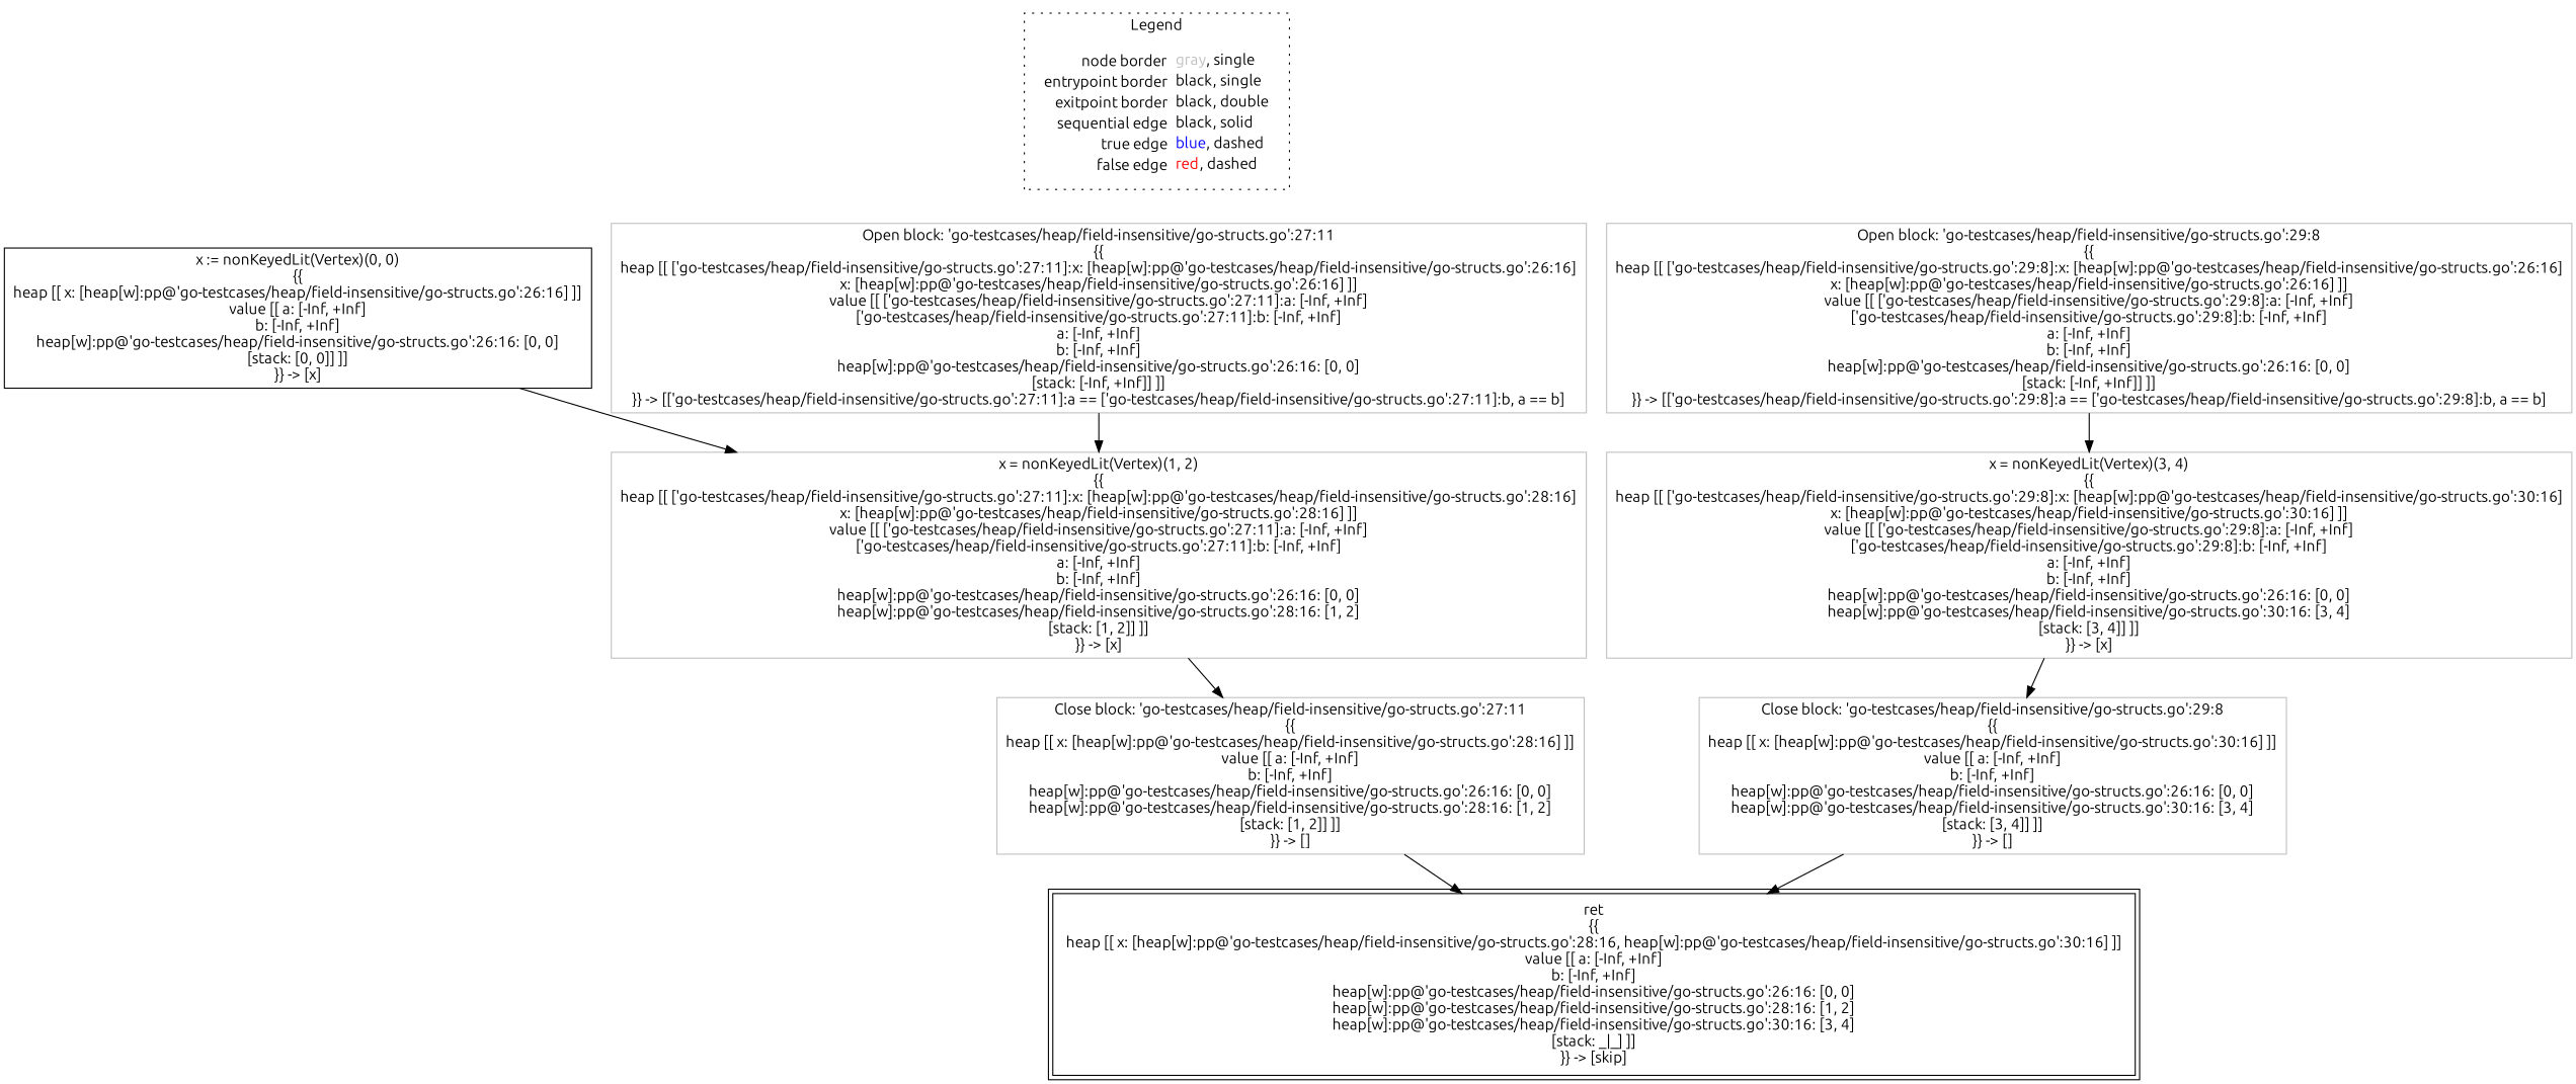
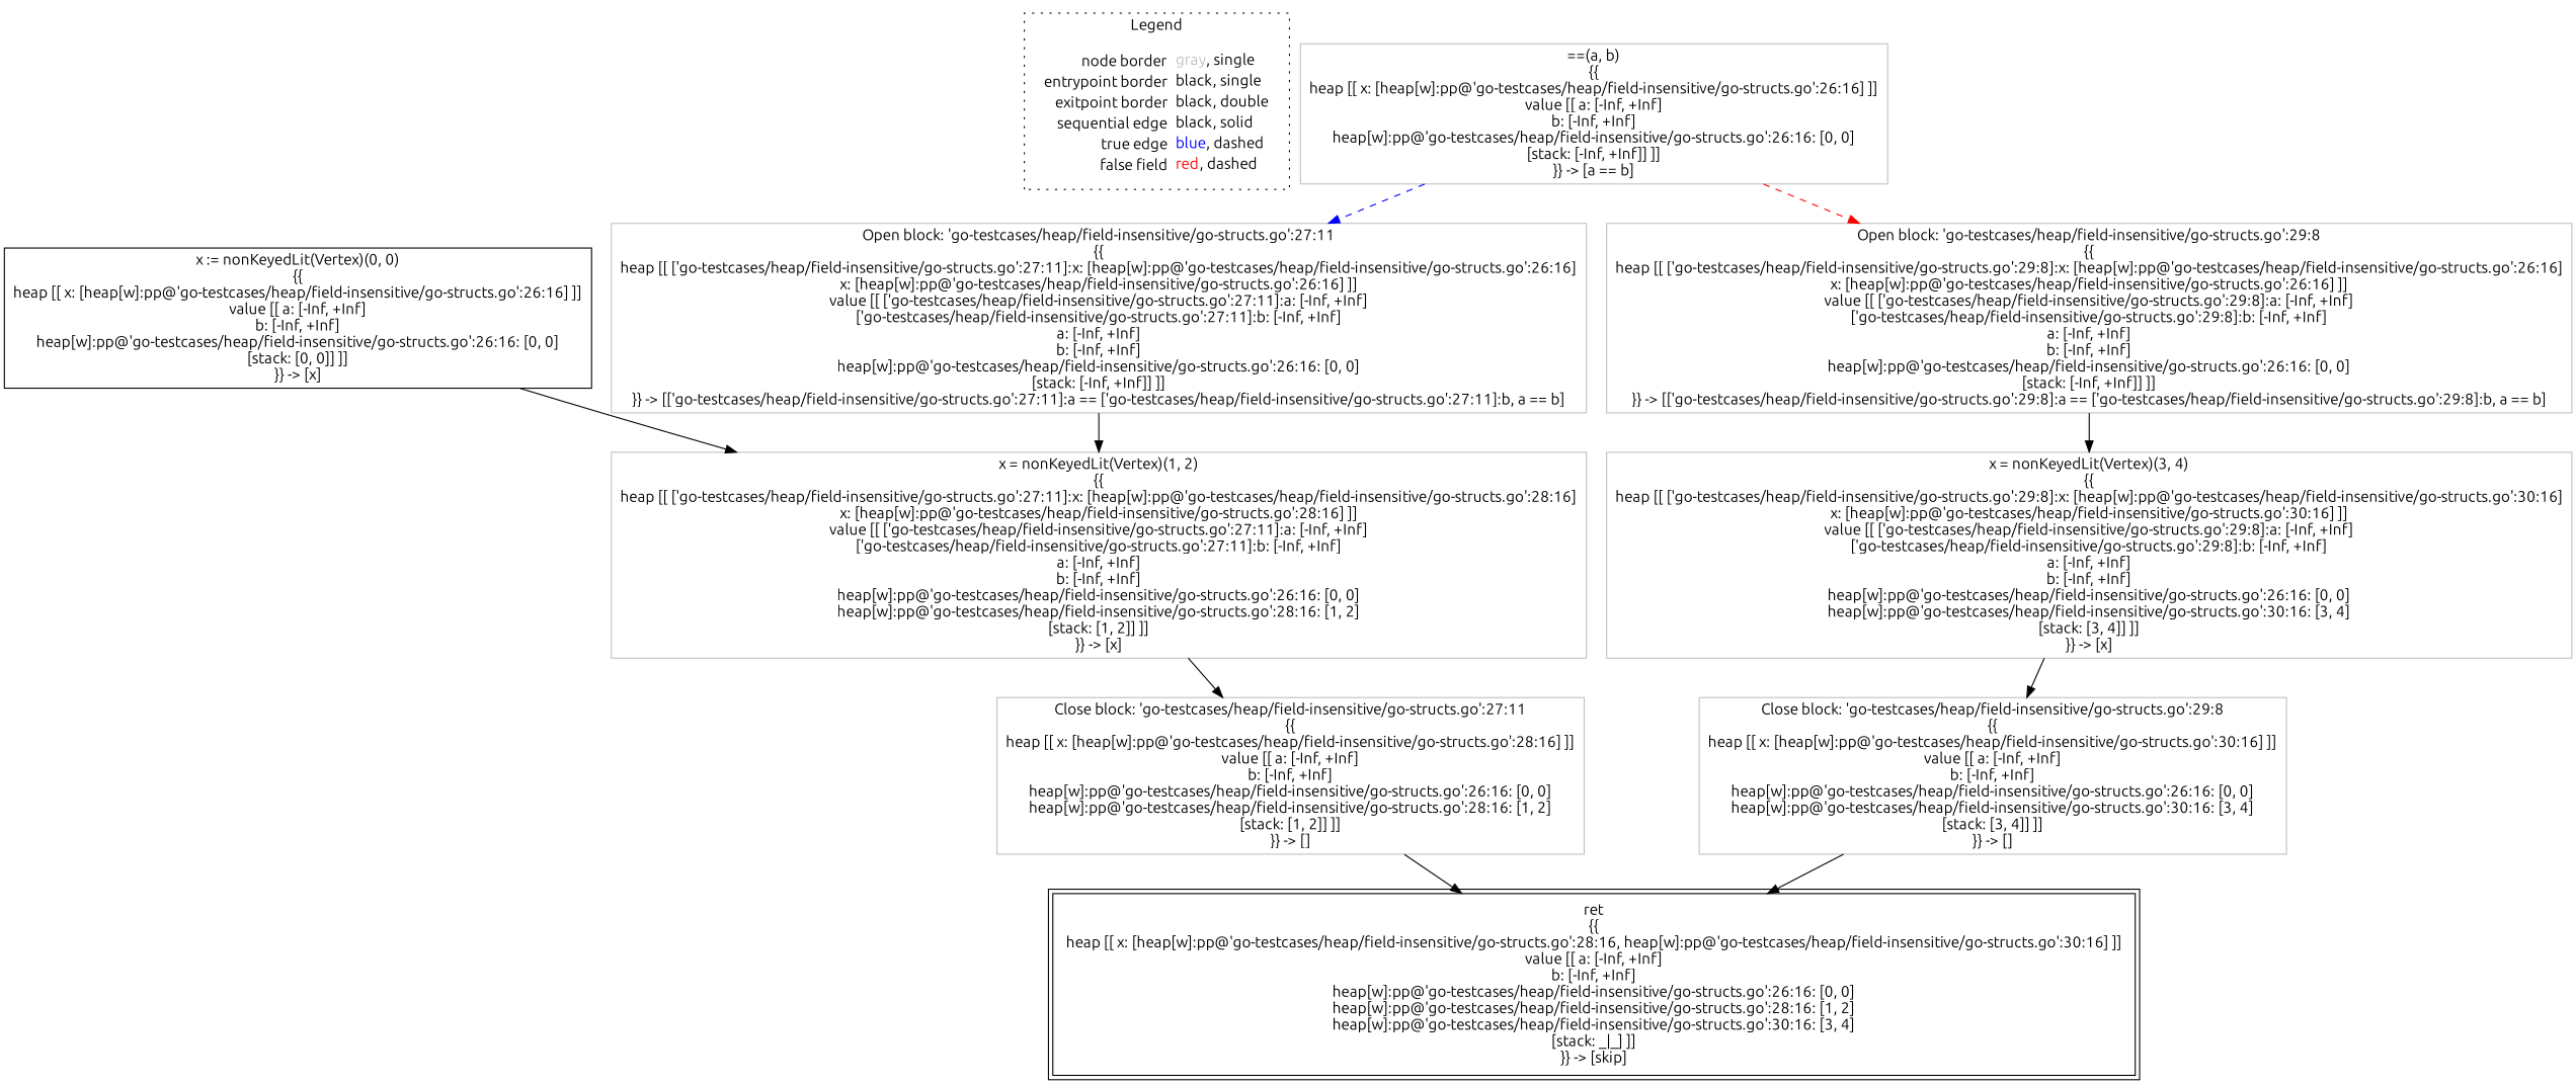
  digraph {
    fontname=Ubuntu
    node [fontname=Ubuntu shape=rect color=gray]
    edge [color=black fontname=Ubuntu]
-   n1 [label=<<table border="0" cellpadding="2" cellspacing="0" cellborder="0"><tr><td align="right">node border&nbsp;</td><td align="left"><font color="gray">gray</font>, single</td></tr><tr><td align="right">entrypoint border&nbsp;</td><td align="left"><font color="black">black</font>, single</td></tr><tr><td align="right">exitpoint border&nbsp;</td><td align="left"><font color="black">black</font>, double</td></tr><tr><td align="right">sequential edge&nbsp;</td><td align="left"><font color="black">black</font>, solid</td></tr><tr><td align="right">true edge&nbsp;</td><td align="left"><font color="blue">blue</font>, dashed</td></tr><tr><td align="right">false edge&nbsp;</td><td align="left"><font color="red">red</font>, dashed</td></tr></table>> shape=plaintext color=""]
+   n1 [label=<<table border="0" cellpadding="2" cellspacing="0" cellborder="0"><tr><td align="right">node border&nbsp;</td><td align="left"><font color="gray">gray</font>, single</td></tr><tr><td align="right">entrypoint border&nbsp;</td><td align="left"><font color="black">black</font>, single</td></tr><tr><td align="right">exitpoint border&nbsp;</td><td align="left"><font color="black">black</font>, double</td></tr><tr><td align="right">sequential edge&nbsp;</td><td align="left"><font color="black">black</font>, solid</td></tr><tr><td align="right">true edge&nbsp;</td><td align="left"><font color="blue">blue</font>, dashed</td></tr><tr><td align="right">false field&nbsp;</td><td align="left"><font color="red">red</font>, dashed</td></tr></table>> shape=plaintext color=""]
    n2 [color=black label=<x := nonKeyedLit(Vertex)(0, 0)<BR/>{{<BR/>heap [[ x: [heap[w]:pp@'go-testcases/heap/field-insensitive/go-structs.go':26:16] ]]<BR/>value [[ a: [-Inf, +Inf]<BR/>b: [-Inf, +Inf]<BR/>heap[w]:pp@'go-testcases/heap/field-insensitive/go-structs.go':26:16: [0, 0]<BR/>[stack: [0, 0]] ]]<BR/>}} -&gt; [x]>]
    n3 [label=<x = nonKeyedLit(Vertex)(1, 2)<BR/>{{<BR/>heap [[ ['go-testcases/heap/field-insensitive/go-structs.go':27:11]:x: [heap[w]:pp@'go-testcases/heap/field-insensitive/go-structs.go':28:16]<BR/>x: [heap[w]:pp@'go-testcases/heap/field-insensitive/go-structs.go':28:16] ]]<BR/>value [[ ['go-testcases/heap/field-insensitive/go-structs.go':27:11]:a: [-Inf, +Inf]<BR/>['go-testcases/heap/field-insensitive/go-structs.go':27:11]:b: [-Inf, +Inf]<BR/>a: [-Inf, +Inf]<BR/>b: [-Inf, +Inf]<BR/>heap[w]:pp@'go-testcases/heap/field-insensitive/go-structs.go':26:16: [0, 0]<BR/>heap[w]:pp@'go-testcases/heap/field-insensitive/go-structs.go':28:16: [1, 2]<BR/>[stack: [1, 2]] ]]<BR/>}} -&gt; [x]>]
+   n4 [label=<==(a, b)<BR/>{{<BR/>heap [[ x: [heap[w]:pp@'go-testcases/heap/field-insensitive/go-structs.go':26:16] ]]<BR/>value [[ a: [-Inf, +Inf]<BR/>b: [-Inf, +Inf]<BR/>heap[w]:pp@'go-testcases/heap/field-insensitive/go-structs.go':26:16: [0, 0]<BR/>[stack: [-Inf, +Inf]] ]]<BR/>}} -&gt; [a == b]>]
    n5 [label=<Open block: 'go-testcases/heap/field-insensitive/go-structs.go':29:8<BR/>{{<BR/>heap [[ ['go-testcases/heap/field-insensitive/go-structs.go':29:8]:x: [heap[w]:pp@'go-testcases/heap/field-insensitive/go-structs.go':26:16]<BR/>x: [heap[w]:pp@'go-testcases/heap/field-insensitive/go-structs.go':26:16] ]]<BR/>value [[ ['go-testcases/heap/field-insensitive/go-structs.go':29:8]:a: [-Inf, +Inf]<BR/>['go-testcases/heap/field-insensitive/go-structs.go':29:8]:b: [-Inf, +Inf]<BR/>a: [-Inf, +Inf]<BR/>b: [-Inf, +Inf]<BR/>heap[w]:pp@'go-testcases/heap/field-insensitive/go-structs.go':26:16: [0, 0]<BR/>[stack: [-Inf, +Inf]] ]]<BR/>}} -&gt; [['go-testcases/heap/field-insensitive/go-structs.go':29:8]:a == ['go-testcases/heap/field-insensitive/go-structs.go':29:8]:b, a == b]>]
    n6 [label=<Open block: 'go-testcases/heap/field-insensitive/go-structs.go':27:11<BR/>{{<BR/>heap [[ ['go-testcases/heap/field-insensitive/go-structs.go':27:11]:x: [heap[w]:pp@'go-testcases/heap/field-insensitive/go-structs.go':26:16]<BR/>x: [heap[w]:pp@'go-testcases/heap/field-insensitive/go-structs.go':26:16] ]]<BR/>value [[ ['go-testcases/heap/field-insensitive/go-structs.go':27:11]:a: [-Inf, +Inf]<BR/>['go-testcases/heap/field-insensitive/go-structs.go':27:11]:b: [-Inf, +Inf]<BR/>a: [-Inf, +Inf]<BR/>b: [-Inf, +Inf]<BR/>heap[w]:pp@'go-testcases/heap/field-insensitive/go-structs.go':26:16: [0, 0]<BR/>[stack: [-Inf, +Inf]] ]]<BR/>}} -&gt; [['go-testcases/heap/field-insensitive/go-structs.go':27:11]:a == ['go-testcases/heap/field-insensitive/go-structs.go':27:11]:b, a == b]>]
    n7 [label=<x = nonKeyedLit(Vertex)(3, 4)<BR/>{{<BR/>heap [[ ['go-testcases/heap/field-insensitive/go-structs.go':29:8]:x: [heap[w]:pp@'go-testcases/heap/field-insensitive/go-structs.go':30:16]<BR/>x: [heap[w]:pp@'go-testcases/heap/field-insensitive/go-structs.go':30:16] ]]<BR/>value [[ ['go-testcases/heap/field-insensitive/go-structs.go':29:8]:a: [-Inf, +Inf]<BR/>['go-testcases/heap/field-insensitive/go-structs.go':29:8]:b: [-Inf, +Inf]<BR/>a: [-Inf, +Inf]<BR/>b: [-Inf, +Inf]<BR/>heap[w]:pp@'go-testcases/heap/field-insensitive/go-structs.go':26:16: [0, 0]<BR/>heap[w]:pp@'go-testcases/heap/field-insensitive/go-structs.go':30:16: [3, 4]<BR/>[stack: [3, 4]] ]]<BR/>}} -&gt; [x]>]
    n8 [label=<Close block: 'go-testcases/heap/field-insensitive/go-structs.go':29:8<BR/>{{<BR/>heap [[ x: [heap[w]:pp@'go-testcases/heap/field-insensitive/go-structs.go':30:16] ]]<BR/>value [[ a: [-Inf, +Inf]<BR/>b: [-Inf, +Inf]<BR/>heap[w]:pp@'go-testcases/heap/field-insensitive/go-structs.go':26:16: [0, 0]<BR/>heap[w]:pp@'go-testcases/heap/field-insensitive/go-structs.go':30:16: [3, 4]<BR/>[stack: [3, 4]] ]]<BR/>}} -&gt; []>]
    n9 [color=black label=<ret<BR/>{{<BR/>heap [[ x: [heap[w]:pp@'go-testcases/heap/field-insensitive/go-structs.go':28:16, heap[w]:pp@'go-testcases/heap/field-insensitive/go-structs.go':30:16] ]]<BR/>value [[ a: [-Inf, +Inf]<BR/>b: [-Inf, +Inf]<BR/>heap[w]:pp@'go-testcases/heap/field-insensitive/go-structs.go':26:16: [0, 0]<BR/>heap[w]:pp@'go-testcases/heap/field-insensitive/go-structs.go':28:16: [1, 2]<BR/>heap[w]:pp@'go-testcases/heap/field-insensitive/go-structs.go':30:16: [3, 4]<BR/>[stack: _|_] ]]<BR/>}} -&gt; [skip]> peripheries=2]
    n10 [label=<Close block: 'go-testcases/heap/field-insensitive/go-structs.go':27:11<BR/>{{<BR/>heap [[ x: [heap[w]:pp@'go-testcases/heap/field-insensitive/go-structs.go':28:16] ]]<BR/>value [[ a: [-Inf, +Inf]<BR/>b: [-Inf, +Inf]<BR/>heap[w]:pp@'go-testcases/heap/field-insensitive/go-structs.go':26:16: [0, 0]<BR/>heap[w]:pp@'go-testcases/heap/field-insensitive/go-structs.go':28:16: [1, 2]<BR/>[stack: [1, 2]] ]]<BR/>}} -&gt; []>]
    subgraph cluster_1 {
      label=Legend
      style=dotted
      n1
    }
    n2 -> n3
    n3 -> n10
+   n4 -> n5 [color=red style=dashed]
+   n4 -> n6 [color=blue style=dashed]
    n5 -> n7
    n6 -> n3
    n7 -> n8
    n8 -> n9
    n10 -> n9
  }
